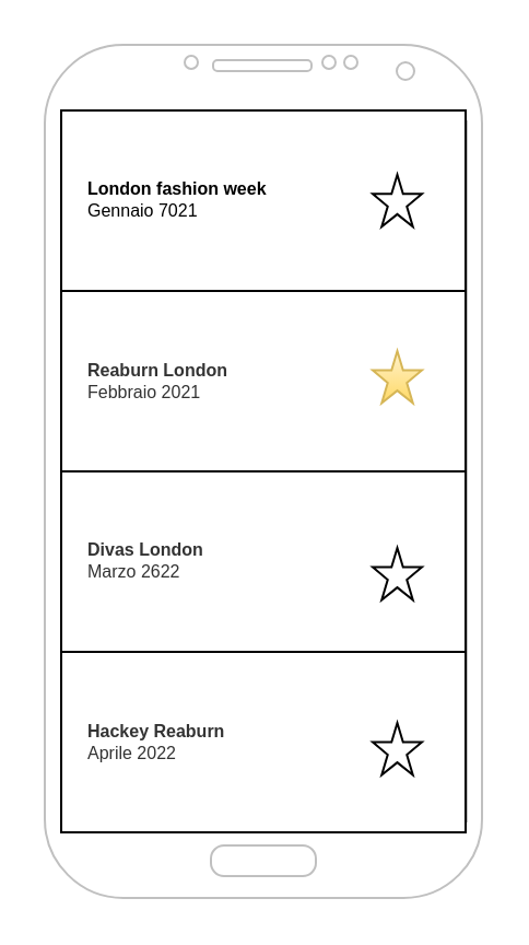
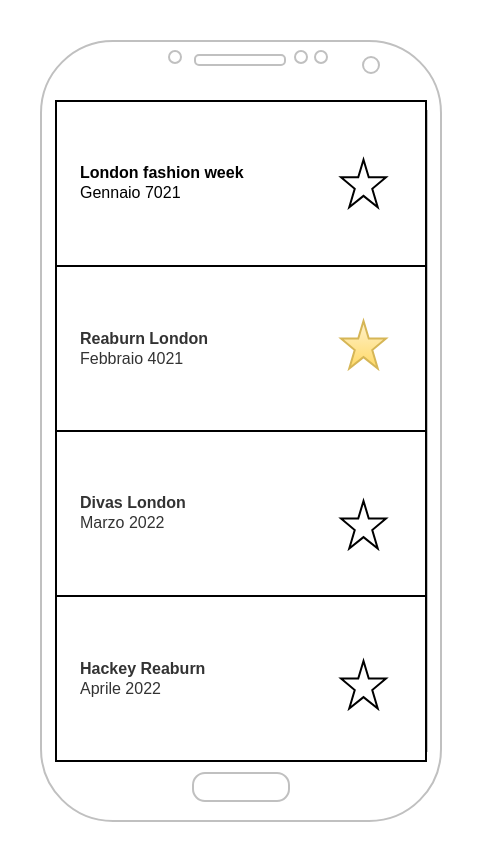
  <mxCell id="0" />
  <mxCell id="1" parent="0" />
  <mxCell id="2" value="" style="verticalLabelPosition=bottom;verticalAlign=top;html=1;shadow=0;dashed=0;strokeWidth=1;shape=mxgraph.android.phone2;strokeColor=#c0c0c0;" vertex="1" parent="1"><mxGeometry x="20" y="20" width="200" height="390" as="geometry" /></mxCell>
  <mxCell id="3" value="" style="strokeWidth=1;html=1;shadow=0;dashed=0;shape=mxgraph.android.rrect;rSize=0;" vertex="1" parent="1"><mxGeometry x="27.5" y="50" width="185" height="330" as="geometry" /></mxCell>
  <mxCell id="4" value="&lt;b&gt;London fashion week&lt;/b&gt;&lt;br&gt;Gennaio 7021" style="strokeWidth=1;html=1;shadow=0;dashed=0;shape=mxgraph.android.rrect;rSize=0;align=left;spacingLeft=10;fontSize=8;" vertex="1" parent="3"><mxGeometry width="185" height="82.5" as="geometry" /></mxCell>
- <mxCell id="5" value="&lt;b&gt;Reaburn London&lt;/b&gt;&lt;br&gt;Febbraio 2021" style="strokeColor=inherit;fillColor=inherit;gradientColor=inherit;strokeWidth=1;html=1;shadow=0;dashed=0;shape=mxgraph.android.rrect;rSize=0;align=left;spacingLeft=10;fontSize=8;fontColor=#333333;" vertex="1" parent="3"><mxGeometry y="82.5" width="185" height="82.5" as="geometry" /></mxCell>
- <mxCell id="6" value="&lt;b&gt;Divas London&lt;/b&gt;&lt;br&gt;Marzo 2622" style="strokeColor=inherit;fillColor=inherit;gradientColor=inherit;strokeWidth=1;html=1;shadow=0;dashed=0;shape=mxgraph.android.rrect;rSize=0;align=left;spacingLeft=10;fontSize=8;fontColor=#333333;" vertex="1" parent="3"><mxGeometry y="165" width="185" height="82.5" as="geometry" /></mxCell>
+ <mxCell id="5" value="&lt;b&gt;Reaburn London&lt;/b&gt;&lt;br&gt;Febbraio 4021" style="strokeColor=inherit;fillColor=inherit;gradientColor=inherit;strokeWidth=1;html=1;shadow=0;dashed=0;shape=mxgraph.android.rrect;rSize=0;align=left;spacingLeft=10;fontSize=8;fontColor=#333333;" vertex="1" parent="3"><mxGeometry y="82.5" width="185" height="82.5" as="geometry" /></mxCell>
+ <mxCell id="6" value="&lt;b&gt;Divas London&lt;/b&gt;&lt;br&gt;Marzo 2022" style="strokeColor=inherit;fillColor=inherit;gradientColor=inherit;strokeWidth=1;html=1;shadow=0;dashed=0;shape=mxgraph.android.rrect;rSize=0;align=left;spacingLeft=10;fontSize=8;fontColor=#333333;" vertex="1" parent="3"><mxGeometry y="165" width="185" height="82.5" as="geometry" /></mxCell>
  <mxCell id="7" value="&lt;b&gt;Hackey Reaburn&lt;/b&gt;&lt;br&gt;Aprile 2022" style="strokeColor=inherit;fillColor=inherit;gradientColor=inherit;strokeWidth=1;html=1;shadow=0;dashed=0;shape=mxgraph.android.rrect;rSize=0;align=left;spacingLeft=10;fontSize=8;fontColor=#333333;" vertex="1" parent="3"><mxGeometry y="247.5" width="185" height="82.5" as="geometry" /></mxCell>
  <mxCell id="8" value="" style="verticalLabelPosition=bottom;verticalAlign=top;html=1;shape=mxgraph.basic.star" vertex="1" parent="3"><mxGeometry x="142.5" y="280" width="22.5" height="23.75" as="geometry" /></mxCell>
  <mxCell id="9" value="" style="verticalLabelPosition=bottom;verticalAlign=top;html=1;shape=mxgraph.basic.star" vertex="1" parent="3"><mxGeometry x="142.5" y="200" width="22.5" height="23.75" as="geometry" /></mxCell>
  <mxCell id="10" value="" style="verticalLabelPosition=bottom;verticalAlign=top;html=1;shape=mxgraph.basic.star" vertex="1" parent="3"><mxGeometry x="142.5" y="29.38" width="22.5" height="23.75" as="geometry" /></mxCell>
  <mxCell id="11" value="" style="verticalLabelPosition=bottom;verticalAlign=top;html=1;shape=mxgraph.basic.star;gradientColor=#ffd966;fillColor=#fff2cc;strokeColor=#d6b656;" vertex="1" parent="3"><mxGeometry x="142.5" y="110" width="22.5" height="23.75" as="geometry" /></mxCell>
